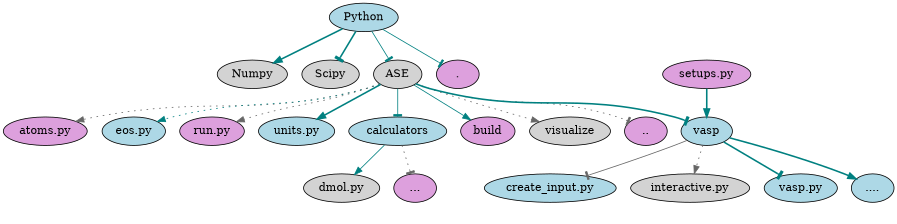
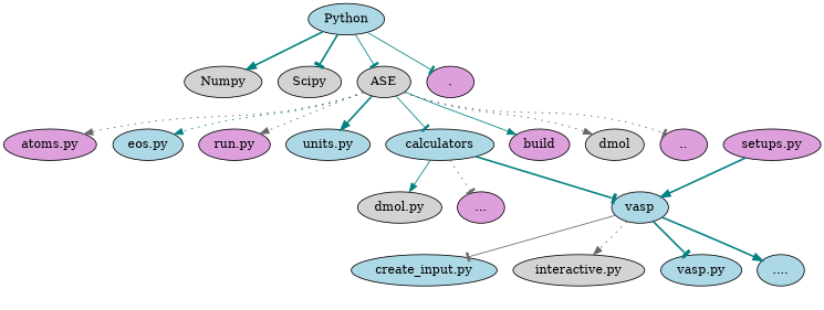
  digraph {
    label=" "
    node [fillcolor=lightblue style=filled]
    edge [arrowhead=normal color=teal style=bold]
    Numpy [fillcolor=lightgrey]
    Python
    Scipy [fillcolor=lightgrey]
    ASE [fillcolor=lightgrey]
    "." [fillcolor=plum]
    "atoms.py" [fillcolor=plum]
    "eos.py"
    "run.py" [fillcolor=plum]
    "units.py"
    calculators
    build [fillcolor=plum]
-   visualize [fillcolor=lightgrey]
+   visualize [fillcolor=lightgrey label=dmol]
    ".." [fillcolor=plum]
    "dmol.py" [fillcolor=lightgrey]
    vasp
    "..." [fillcolor=plum]
    "create_input.py"
    "interactive.py" [fillcolor=lightgrey]
    "vasp.py"
    "...."
    "setups.py" [fillcolor=plum]
    Python -> Numpy
    Python -> Scipy [arrowhead=tee]
    Python -> ASE [arrowhead=tee style=solid]
    Python -> "." [arrowhead=tee style=solid]
    ASE -> "atoms.py" [color=gray40 style=dotted]
    ASE -> "eos.py" [style=dotted]
    ASE -> "run.py" [color=gray40 style=dotted]
    ASE -> "units.py"
    ASE -> calculators [arrowhead=tee style=solid]
    ASE -> build [style=solid]
    ASE -> visualize [color=gray40 style=dotted]
    ASE -> ".." [arrowhead=tee color=gray40 style=dotted]
    calculators -> "dmol.py" [style=solid]
-   ASE -> vasp [arrowhead=tee]
+   calculators -> vasp [arrowhead=tee]
    calculators -> "..." [arrowhead=tee color=gray40 style=dotted]
    vasp -> "create_input.py" [arrowhead=tee color=gray40 style=solid]
    vasp -> "interactive.py" [color=gray40 style=dotted]
    vasp -> "vasp.py" [arrowhead=tee]
    vasp -> "...."
    "setups.py" -> vasp
  }
